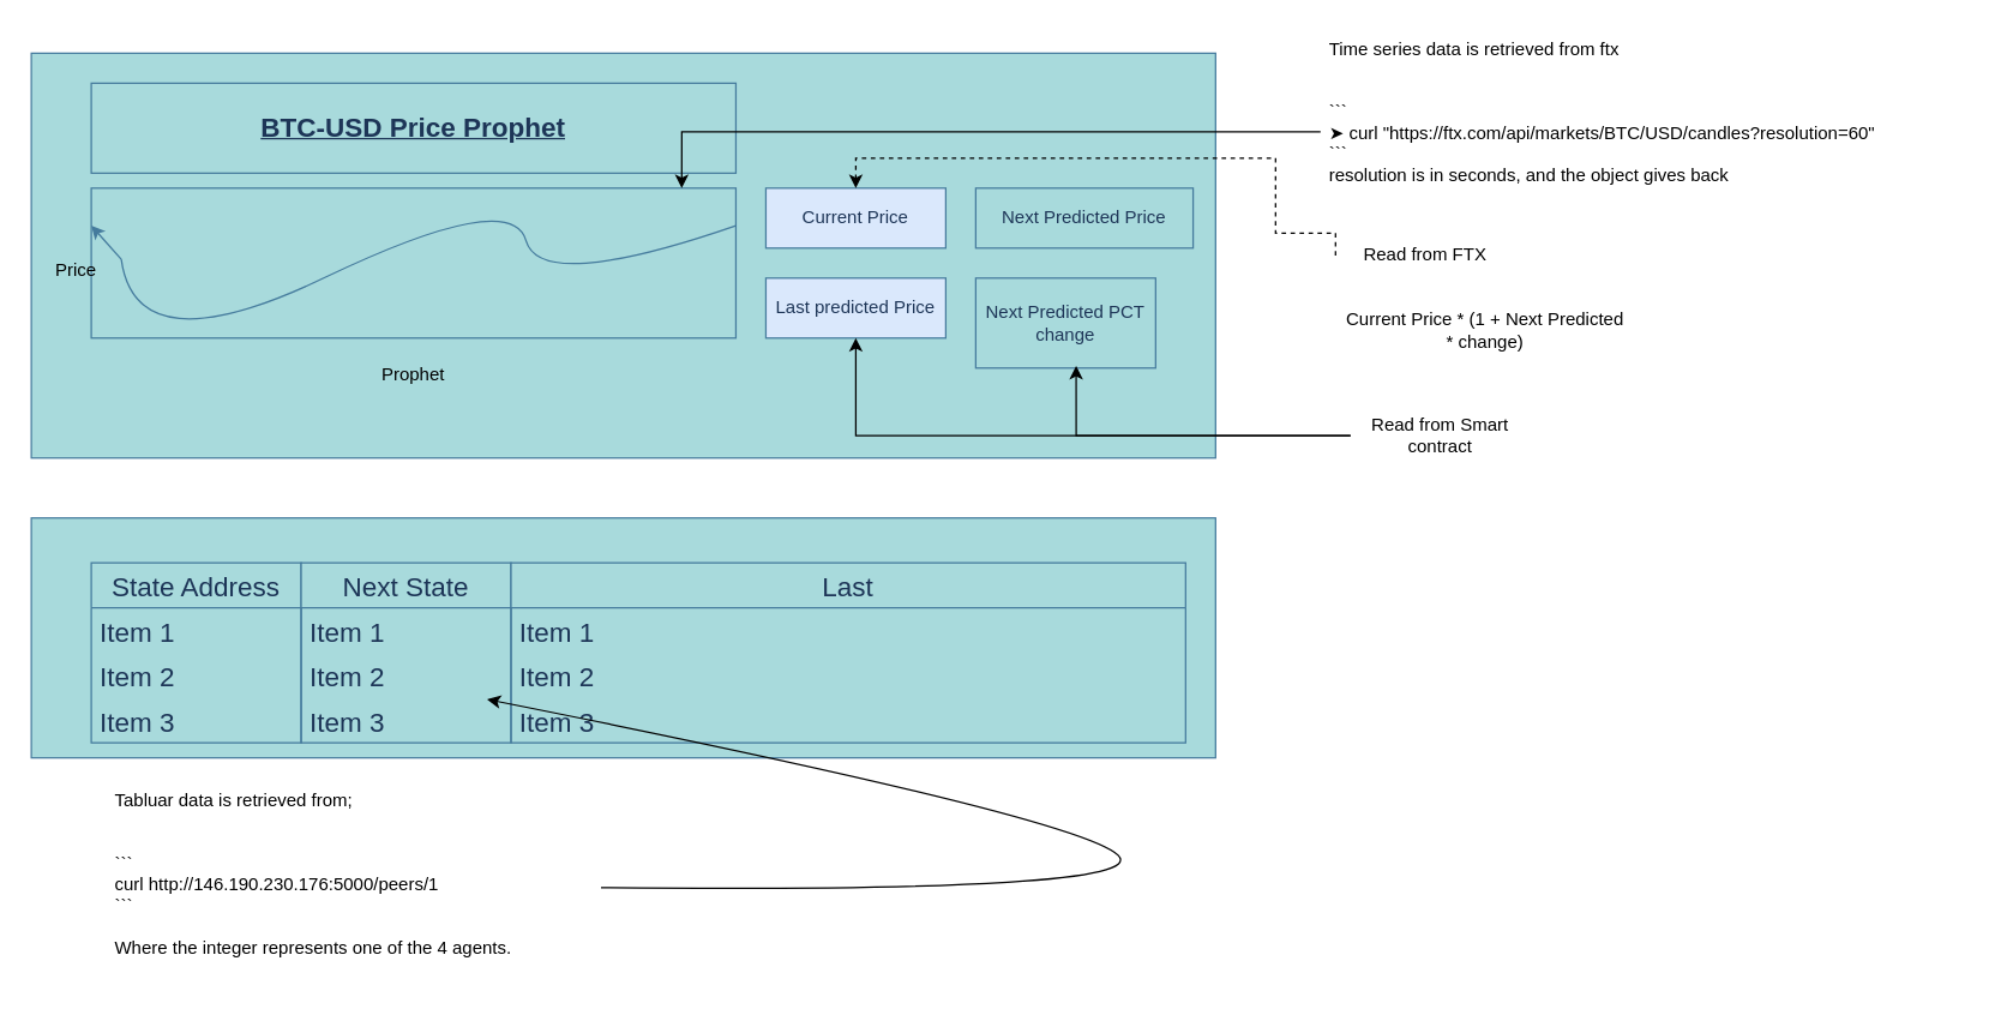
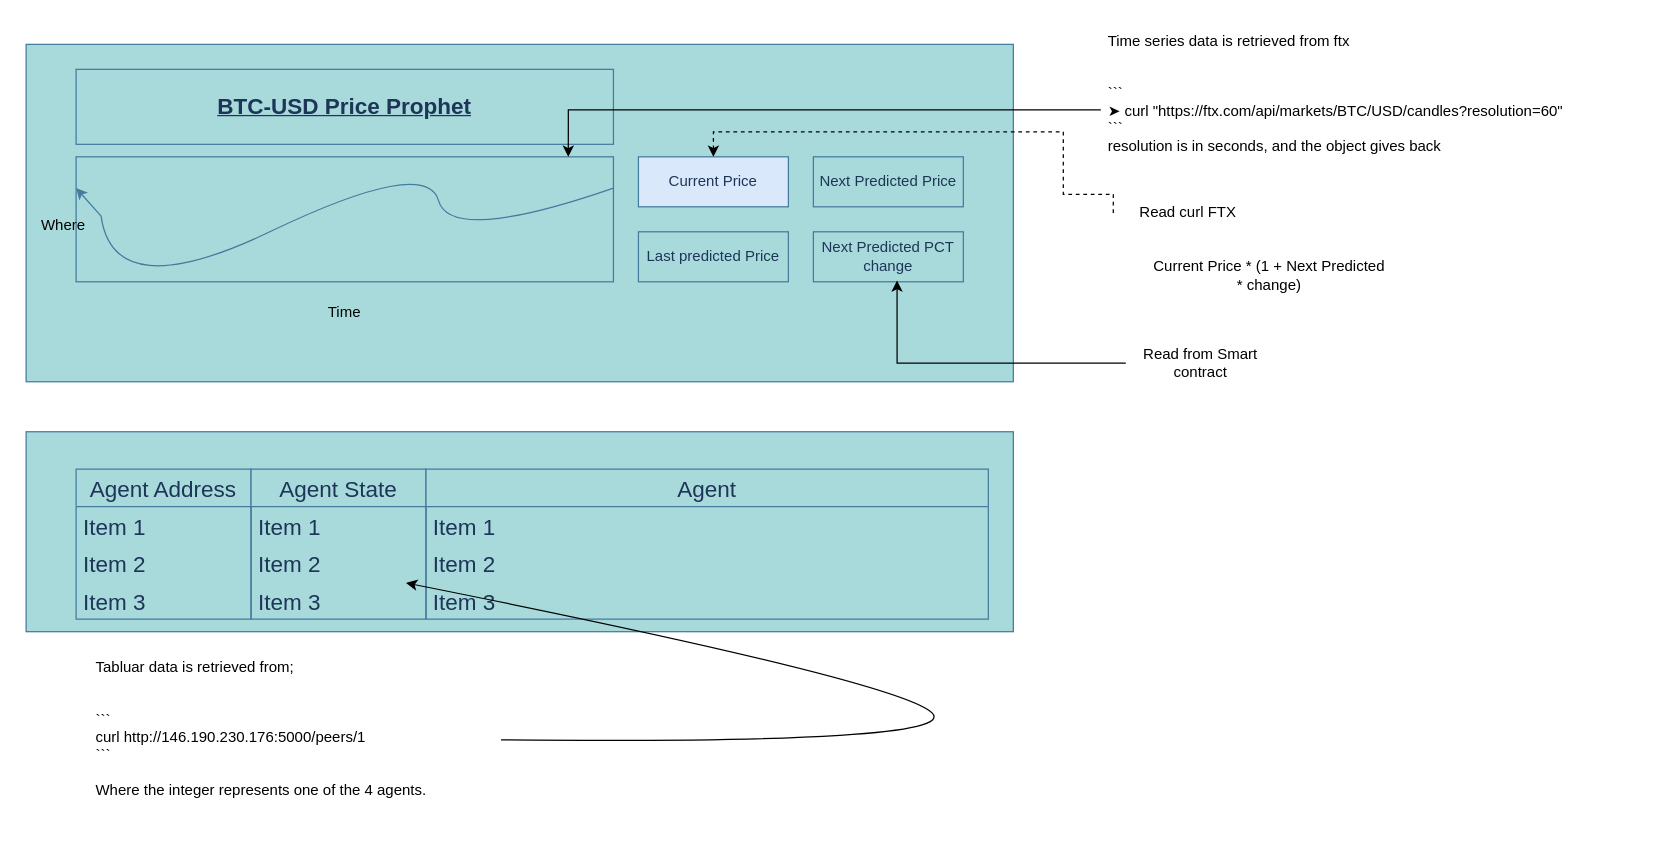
  <mxCell id="0" />
  <mxCell id="1" parent="0" />
  <mxCell id="2" value="" style="rounded=0;whiteSpace=wrap;html=1;fillColor=#A8DADC;strokeColor=#457B9D;fontColor=#1D3557;" parent="1" vertex="1"><mxGeometry x="20" y="35" width="790" height="270" as="geometry" /></mxCell>
  <mxCell id="3" value="" style="rounded=0;whiteSpace=wrap;html=1;fillColor=#A8DADC;strokeColor=#457B9D;fontColor=#1D3557;" parent="1" vertex="1"><mxGeometry x="60" y="125" width="430" height="100" as="geometry" /></mxCell>
  <mxCell id="4" value="" style="curved=1;endArrow=classic;html=1;rounded=0;entryX=0;entryY=0.25;entryDx=0;entryDy=0;labelBackgroundColor=#F1FAEE;strokeColor=#457B9D;fontColor=#1D3557;exitX=1;exitY=0.25;exitDx=0;exitDy=0;startArrow=none;" parent="1" source="24" target="3" edge="1"><mxGeometry width="50" height="50" relative="1" as="geometry"><mxPoint x="510" y="435" as="sourcePoint" /><mxPoint x="560" y="385" as="targetPoint" /><Array as="points" /></mxGeometry></mxCell>
  <mxCell id="5" value="Current Price" style="rounded=0;whiteSpace=wrap;html=1;fillColor=#dae8fc;strokeColor=#457B9D;fontColor=#1D3557;" parent="1" vertex="1"><mxGeometry x="510" y="125" width="120" height="40" as="geometry" /></mxCell>
- <mxCell id="6" value="Last predicted Price" style="rounded=0;whiteSpace=wrap;html=1;fillColor=#dae8fc;strokeColor=#457B9D;fontColor=#1D3557;" parent="1" vertex="1"><mxGeometry x="510" y="185" width="120" height="40" as="geometry" /></mxCell>
- <mxCell id="7" value="Next Predicted Price" style="rounded=0;whiteSpace=wrap;html=1;fillColor=#A8DADC;strokeColor=#457B9D;fontColor=#1D3557;" parent="1" vertex="1"><mxGeometry x="650" y="125" width="145" height="40" as="geometry" /></mxCell>
- <mxCell id="8" value="Next Predicted PCT change" style="rounded=0;whiteSpace=wrap;html=1;fillColor=#A8DADC;strokeColor=#457B9D;fontColor=#1D3557;" parent="1" vertex="1"><mxGeometry x="650" y="185" width="120" height="60" as="geometry" /></mxCell>
+ <mxCell id="6" value="Last predicted Price" style="rounded=0;whiteSpace=wrap;html=1;fillColor=#A8DADC;strokeColor=#457B9D;fontColor=#1D3557;" parent="1" vertex="1"><mxGeometry x="510" y="185" width="120" height="40" as="geometry" /></mxCell>
+ <mxCell id="7" value="Next Predicted Price" style="rounded=0;whiteSpace=wrap;html=1;fillColor=#A8DADC;strokeColor=#457B9D;fontColor=#1D3557;" parent="1" vertex="1"><mxGeometry x="650" y="125" width="120" height="40" as="geometry" /></mxCell>
+ <mxCell id="8" value="Next Predicted PCT change" style="rounded=0;whiteSpace=wrap;html=1;fillColor=#A8DADC;strokeColor=#457B9D;fontColor=#1D3557;" parent="1" vertex="1"><mxGeometry x="650" y="185" width="120" height="40" as="geometry" /></mxCell>
  <mxCell id="9" value="&lt;font style=&quot;font-size: 18px;&quot;&gt;&lt;u&gt;&lt;b&gt;BTC-USD Price Prophet&lt;/b&gt;&lt;/u&gt;&lt;br&gt;&lt;/font&gt;" style="rounded=0;whiteSpace=wrap;html=1;strokeColor=#457B9D;fontColor=#1D3557;fillColor=#A8DADC;" parent="1" vertex="1"><mxGeometry x="60" y="55" width="430" height="60" as="geometry" /></mxCell>
  <mxCell id="10" value="" style="rounded=0;whiteSpace=wrap;html=1;strokeColor=#457B9D;fontSize=18;fontColor=#1D3557;fillColor=#A8DADC;" parent="1" vertex="1"><mxGeometry x="20" y="345" width="790" height="160" as="geometry" /></mxCell>
- <mxCell id="11" value="State Address" style="swimlane;fontStyle=0;childLayout=stackLayout;horizontal=1;startSize=30;horizontalStack=0;resizeParent=1;resizeParentMax=0;resizeLast=0;collapsible=1;marginBottom=0;strokeColor=#457B9D;fontSize=18;fontColor=#1D3557;fillColor=#A8DADC;" parent="1" vertex="1"><mxGeometry x="60" y="375" width="140" height="120" as="geometry" /></mxCell>
+ <mxCell id="11" value="Agent Address" style="swimlane;fontStyle=0;childLayout=stackLayout;horizontal=1;startSize=30;horizontalStack=0;resizeParent=1;resizeParentMax=0;resizeLast=0;collapsible=1;marginBottom=0;strokeColor=#457B9D;fontSize=18;fontColor=#1D3557;fillColor=#A8DADC;" parent="1" vertex="1"><mxGeometry x="60" y="375" width="140" height="120" as="geometry" /></mxCell>
  <mxCell id="12" value="Item 1" style="text;strokeColor=none;fillColor=none;align=left;verticalAlign=middle;spacingLeft=4;spacingRight=4;overflow=hidden;points=[[0,0.5],[1,0.5]];portConstraint=eastwest;rotatable=0;fontSize=18;fontColor=#1D3557;" parent="11" vertex="1"><mxGeometry y="30" width="140" height="30" as="geometry" /></mxCell>
  <mxCell id="13" value="Item 2" style="text;strokeColor=none;fillColor=none;align=left;verticalAlign=middle;spacingLeft=4;spacingRight=4;overflow=hidden;points=[[0,0.5],[1,0.5]];portConstraint=eastwest;rotatable=0;fontSize=18;fontColor=#1D3557;" parent="11" vertex="1"><mxGeometry y="60" width="140" height="30" as="geometry" /></mxCell>
  <mxCell id="14" value="Item 3" style="text;strokeColor=none;fillColor=none;align=left;verticalAlign=middle;spacingLeft=4;spacingRight=4;overflow=hidden;points=[[0,0.5],[1,0.5]];portConstraint=eastwest;rotatable=0;fontSize=18;fontColor=#1D3557;" parent="11" vertex="1"><mxGeometry y="90" width="140" height="30" as="geometry" /></mxCell>
- <mxCell id="15" value="Next State" style="swimlane;fontStyle=0;childLayout=stackLayout;horizontal=1;startSize=30;horizontalStack=0;resizeParent=1;resizeParentMax=0;resizeLast=0;collapsible=1;marginBottom=0;strokeColor=#457B9D;fontSize=18;fontColor=#1D3557;fillColor=#A8DADC;" parent="1" vertex="1"><mxGeometry x="200" y="375" width="140" height="120" as="geometry" /></mxCell>
+ <mxCell id="15" value="Agent State" style="swimlane;fontStyle=0;childLayout=stackLayout;horizontal=1;startSize=30;horizontalStack=0;resizeParent=1;resizeParentMax=0;resizeLast=0;collapsible=1;marginBottom=0;strokeColor=#457B9D;fontSize=18;fontColor=#1D3557;fillColor=#A8DADC;" parent="1" vertex="1"><mxGeometry x="200" y="375" width="140" height="120" as="geometry" /></mxCell>
  <mxCell id="16" value="Item 1" style="text;strokeColor=none;fillColor=none;align=left;verticalAlign=middle;spacingLeft=4;spacingRight=4;overflow=hidden;points=[[0,0.5],[1,0.5]];portConstraint=eastwest;rotatable=0;fontSize=18;fontColor=#1D3557;" parent="15" vertex="1"><mxGeometry y="30" width="140" height="30" as="geometry" /></mxCell>
  <mxCell id="17" value="Item 2" style="text;strokeColor=none;fillColor=none;align=left;verticalAlign=middle;spacingLeft=4;spacingRight=4;overflow=hidden;points=[[0,0.5],[1,0.5]];portConstraint=eastwest;rotatable=0;fontSize=18;fontColor=#1D3557;" parent="15" vertex="1"><mxGeometry y="60" width="140" height="30" as="geometry" /></mxCell>
  <mxCell id="18" value="Item 3" style="text;strokeColor=none;fillColor=none;align=left;verticalAlign=middle;spacingLeft=4;spacingRight=4;overflow=hidden;points=[[0,0.5],[1,0.5]];portConstraint=eastwest;rotatable=0;fontSize=18;fontColor=#1D3557;" parent="15" vertex="1"><mxGeometry y="90" width="140" height="30" as="geometry" /></mxCell>
- <mxCell id="19" value="Last" style="swimlane;fontStyle=0;childLayout=stackLayout;horizontal=1;startSize=30;horizontalStack=0;resizeParent=1;resizeParentMax=0;resizeLast=0;collapsible=1;marginBottom=0;strokeColor=#457B9D;fontSize=18;fontColor=#1D3557;fillColor=#A8DADC;" parent="1" vertex="1"><mxGeometry x="340" y="375" width="450" height="120" as="geometry" /></mxCell>
+ <mxCell id="19" value="Agent" style="swimlane;fontStyle=0;childLayout=stackLayout;horizontal=1;startSize=30;horizontalStack=0;resizeParent=1;resizeParentMax=0;resizeLast=0;collapsible=1;marginBottom=0;strokeColor=#457B9D;fontSize=18;fontColor=#1D3557;fillColor=#A8DADC;" parent="1" vertex="1"><mxGeometry x="340" y="375" width="450" height="120" as="geometry" /></mxCell>
  <mxCell id="20" value="Item 1" style="text;strokeColor=none;fillColor=none;align=left;verticalAlign=middle;spacingLeft=4;spacingRight=4;overflow=hidden;points=[[0,0.5],[1,0.5]];portConstraint=eastwest;rotatable=0;fontSize=18;fontColor=#1D3557;" parent="19" vertex="1"><mxGeometry y="30" width="450" height="30" as="geometry" /></mxCell>
  <mxCell id="21" value="Item 2" style="text;strokeColor=none;fillColor=none;align=left;verticalAlign=middle;spacingLeft=4;spacingRight=4;overflow=hidden;points=[[0,0.5],[1,0.5]];portConstraint=eastwest;rotatable=0;fontSize=18;fontColor=#1D3557;" parent="19" vertex="1"><mxGeometry y="60" width="450" height="30" as="geometry" /></mxCell>
  <mxCell id="22" value="Item 3" style="text;strokeColor=none;fillColor=none;align=left;verticalAlign=middle;spacingLeft=4;spacingRight=4;overflow=hidden;points=[[0,0.5],[1,0.5]];portConstraint=eastwest;rotatable=0;fontSize=18;fontColor=#1D3557;" parent="19" vertex="1"><mxGeometry y="90" width="450" height="30" as="geometry" /></mxCell>
- <mxCell id="23" value="Prophet" style="text;html=1;strokeColor=none;fillColor=none;align=center;verticalAlign=middle;whiteSpace=wrap;rounded=0;" parent="1" vertex="1"><mxGeometry x="245" y="235" width="60" height="30" as="geometry" /></mxCell>
- <mxCell id="24" value="&lt;div&gt;Price&lt;/div&gt;" style="text;html=1;strokeColor=none;fillColor=none;align=center;verticalAlign=middle;whiteSpace=wrap;rounded=0;" parent="1" vertex="1"><mxGeometry x="20" y="165" width="60" height="30" as="geometry" /></mxCell>
+ <mxCell id="23" value="Time" style="text;html=1;strokeColor=none;fillColor=none;align=center;verticalAlign=middle;whiteSpace=wrap;rounded=0;" parent="1" vertex="1"><mxGeometry x="245" y="235" width="60" height="30" as="geometry" /></mxCell>
+ <mxCell id="24" value="&lt;div&gt;Where&lt;/div&gt;" style="text;html=1;strokeColor=none;fillColor=none;align=center;verticalAlign=middle;whiteSpace=wrap;rounded=0;" parent="1" vertex="1"><mxGeometry x="20" y="165" width="60" height="30" as="geometry" /></mxCell>
  <mxCell id="25" value="" style="curved=1;endArrow=none;html=1;rounded=0;entryX=1;entryY=0.25;entryDx=0;entryDy=0;labelBackgroundColor=#F1FAEE;strokeColor=#457B9D;fontColor=#1D3557;exitX=1;exitY=0.25;exitDx=0;exitDy=0;" parent="1" source="3" target="24" edge="1"><mxGeometry width="50" height="50" relative="1" as="geometry"><mxPoint x="490" y="150" as="sourcePoint" /><mxPoint x="60" y="150" as="targetPoint" /><Array as="points"><mxPoint x="360" y="195" /><mxPoint x="340" y="125" /><mxPoint x="90" y="245" /></Array></mxGeometry></mxCell>
  <mxCell id="26" value="Tabluar data is retrieved from;&#10;&#10;&#10;```&#10;curl http://146.190.230.176:5000/peers/1 &#10;```&#10;&#10;Where the integer represents one of the 4 agents.&#10;&#10;" style="text;strokeColor=none;fillColor=none;align=left;verticalAlign=middle;spacingLeft=4;spacingRight=4;overflow=hidden;points=[[0,0.5],[1,0.5]];portConstraint=eastwest;rotatable=0;" parent="1" vertex="1"><mxGeometry x="70" y="525" width="330" height="130" as="geometry" /></mxCell>
  <mxCell id="27" style="edgeStyle=orthogonalEdgeStyle;rounded=0;orthogonalLoop=1;jettySize=auto;html=1;entryX=0.916;entryY=0;entryDx=0;entryDy=0;entryPerimeter=0;" parent="1" source="28" target="3" edge="1"><mxGeometry relative="1" as="geometry" /></mxCell>
  <mxCell id="28" value="Time series data is retrieved from ftx&#10;&#10;&#10;```&#10;➤ curl &quot;https://ftx.com/api/markets/BTC/USD/candles?resolution=60&quot;&#10;```&#10;resolution is in seconds, and the object gives back &#10;&#10;" style="text;strokeColor=none;fillColor=none;align=left;verticalAlign=middle;spacingLeft=4;spacingRight=4;overflow=hidden;points=[[0,0.5],[1,0.5]];portConstraint=eastwest;rotatable=0;" parent="1" vertex="1"><mxGeometry x="880" y="20" width="440" height="135" as="geometry" /></mxCell>
  <mxCell id="29" value="" style="curved=1;endArrow=classic;html=1;rounded=0;entryX=0.886;entryY=0.033;entryDx=0;entryDy=0;entryPerimeter=0;" parent="1" source="26" target="18" edge="1"><mxGeometry width="50" height="50" relative="1" as="geometry"><mxPoint x="720" y="595" as="sourcePoint" /><mxPoint x="770" y="545" as="targetPoint" /><Array as="points"><mxPoint x="770" y="595" /><mxPoint x="720" y="545" /></Array></mxGeometry></mxCell>
  <mxCell id="30" style="edgeStyle=orthogonalEdgeStyle;rounded=0;orthogonalLoop=1;jettySize=auto;html=1;exitX=0;exitY=0.5;exitDx=0;exitDy=0;dashed=1;" parent="1" source="31" target="5" edge="1"><mxGeometry relative="1" as="geometry"><Array as="points"><mxPoint x="890" y="155" /><mxPoint x="850" y="155" /><mxPoint x="850" y="105" /><mxPoint x="570" y="105" /></Array></mxGeometry></mxCell>
- <mxCell id="31" value="Read from FTX" style="text;html=1;strokeColor=none;fillColor=none;align=center;verticalAlign=middle;whiteSpace=wrap;rounded=0;" parent="1" vertex="1"><mxGeometry x="890" y="145" width="120" height="50" as="geometry" /></mxCell>
- <mxCell id="32" style="edgeStyle=orthogonalEdgeStyle;rounded=0;orthogonalLoop=1;jettySize=auto;html=1;entryX=0.5;entryY=1;entryDx=0;entryDy=0;" parent="1" source="34" target="6" edge="1"><mxGeometry relative="1" as="geometry" /></mxCell>
+ <mxCell id="31" value="Read curl FTX" style="text;html=1;strokeColor=none;fillColor=none;align=center;verticalAlign=middle;whiteSpace=wrap;rounded=0;" parent="1" vertex="1"><mxGeometry x="890" y="145" width="120" height="50" as="geometry" /></mxCell>
  <mxCell id="33" style="edgeStyle=orthogonalEdgeStyle;rounded=0;orthogonalLoop=1;jettySize=auto;html=1;exitX=0;exitY=0.5;exitDx=0;exitDy=0;entryX=0.558;entryY=0.975;entryDx=0;entryDy=0;entryPerimeter=0;" parent="1" source="34" target="8" edge="1"><mxGeometry relative="1" as="geometry" /></mxCell>
  <mxCell id="34" value="&lt;div&gt;Read from Smart contract&lt;/div&gt;" style="text;html=1;strokeColor=none;fillColor=none;align=center;verticalAlign=middle;whiteSpace=wrap;rounded=0;" parent="1" vertex="1"><mxGeometry x="900" y="265" width="120" height="50" as="geometry" /></mxCell>
- <mxCell id="35" value="Current Price * (1 + Next Predicted * change) " style="text;html=1;strokeColor=none;fillColor=none;align=center;verticalAlign=middle;whiteSpace=wrap;rounded=0;" parent="1" vertex="1"><mxGeometry x="895" y="205" width="190" height="30" as="geometry" /></mxCell>
+ <mxCell id="35" value="Current Price * (1 + Next Predicted * change) " style="text;html=1;strokeColor=none;fillColor=none;align=center;verticalAlign=middle;whiteSpace=wrap;rounded=0;" parent="1" vertex="1"><mxGeometry x="920" y="205" width="190" height="30" as="geometry" /></mxCell>
